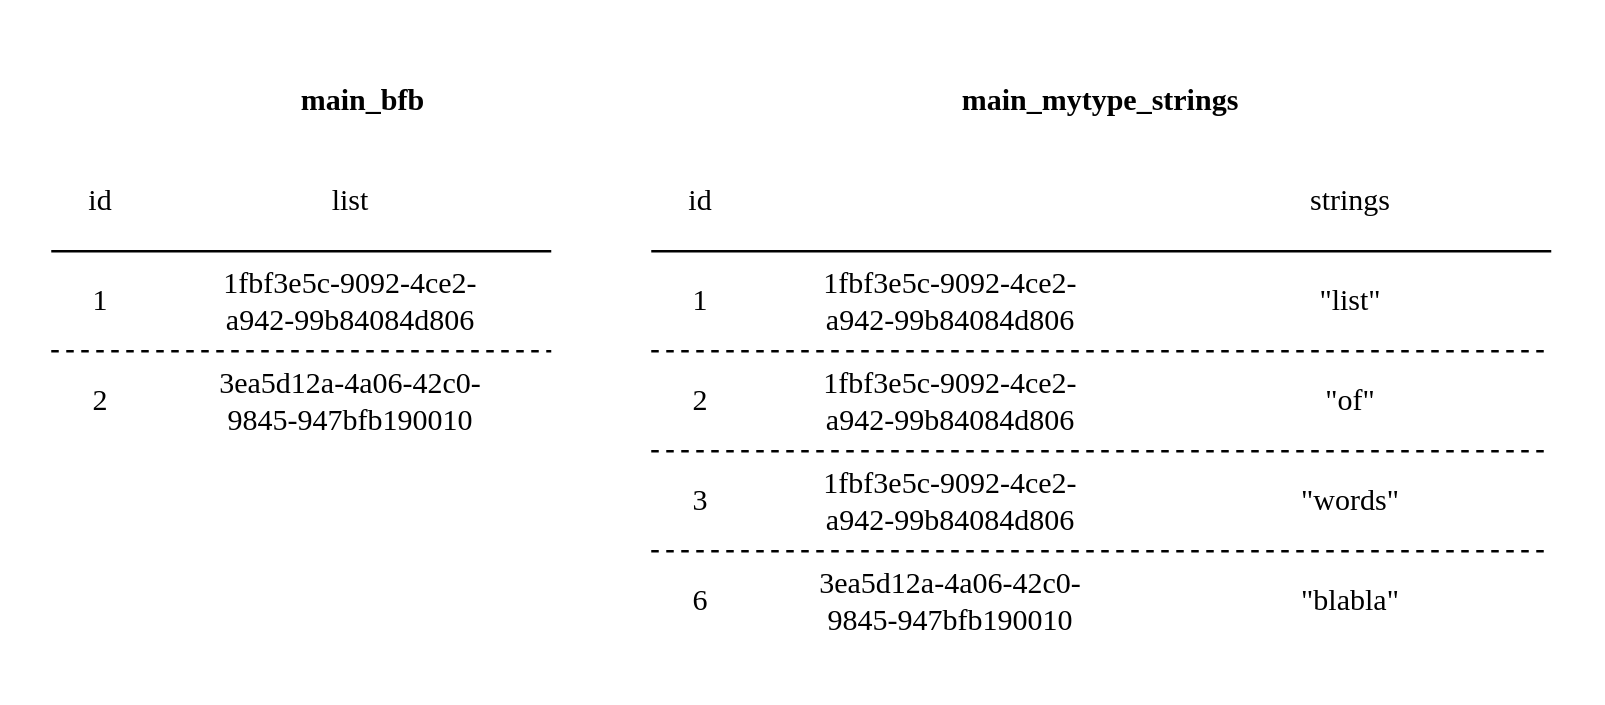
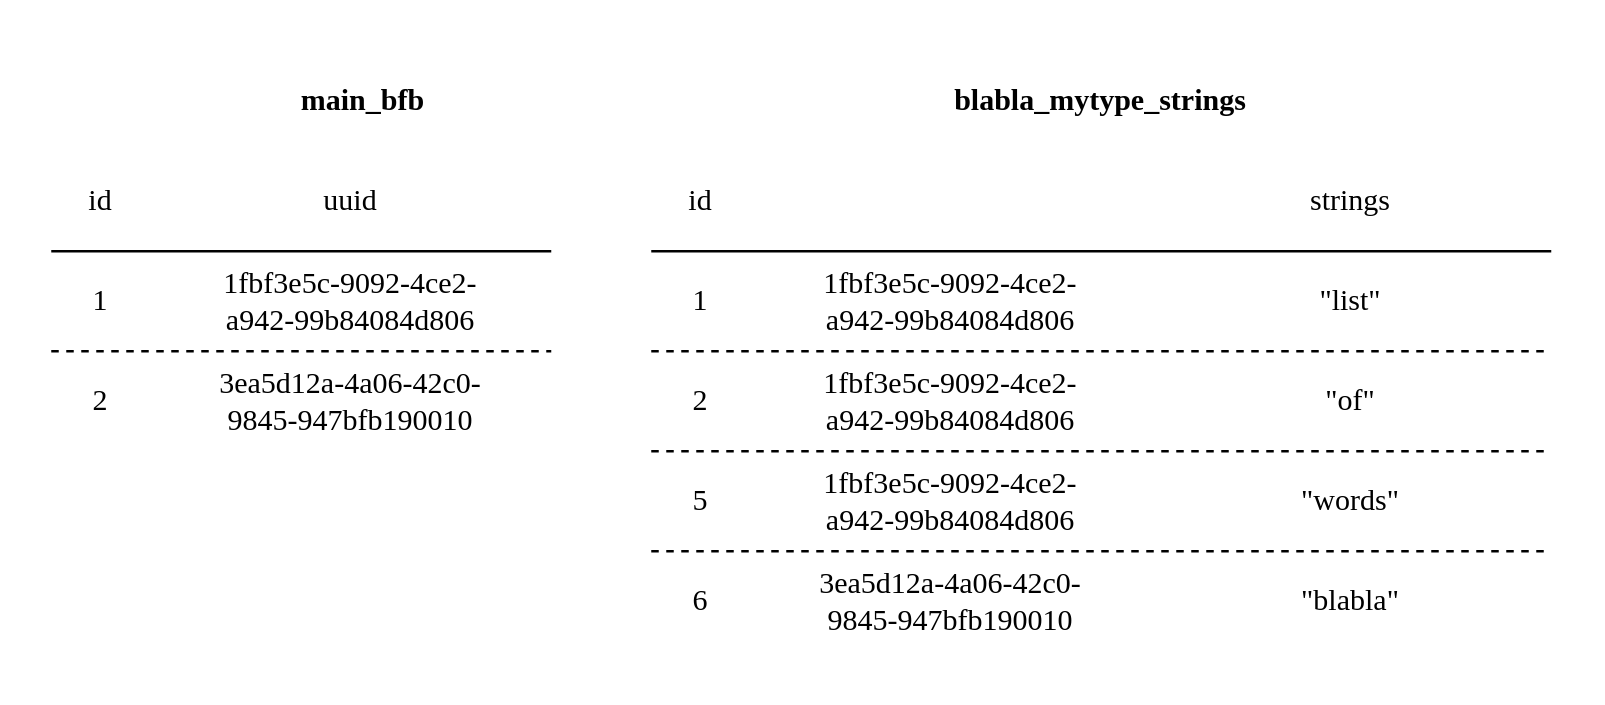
  <mxCell id="0" />
  <mxCell id="1" parent="0" />
  <mxCell id="2" value="id" style="rounded=0;whiteSpace=wrap;html=1;fontFamily=Lucida Console;fillColor=none;strokeColor=none;" parent="1" vertex="1"><mxGeometry y="60" width="40" height="40" as="geometry" x="20" /></mxCell>
- <mxCell id="3" value="list" style="rounded=0;whiteSpace=wrap;html=1;fontFamily=Lucida Console;fillColor=none;strokeColor=none;" parent="1" vertex="1"><mxGeometry x="60" y="60" width="160" height="40" as="geometry" /></mxCell>
+ <mxCell id="3" value="uuid" style="rounded=0;whiteSpace=wrap;html=1;fontFamily=Lucida Console;fillColor=none;strokeColor=none;" parent="1" vertex="1"><mxGeometry x="60" y="60" width="160" height="40" as="geometry" /></mxCell>
  <mxCell id="4" value="1fbf3e5c-9092-4ce2-&lt;br&gt;a942-99b84084d806" style="rounded=0;whiteSpace=wrap;html=1;fontFamily=Lucida Console;fillColor=none;strokeColor=none;" parent="1" vertex="1"><mxGeometry x="60" y="100" width="160" height="40" as="geometry" /></mxCell>
  <mxCell id="5" value="1" style="rounded=0;whiteSpace=wrap;html=1;fontFamily=Lucida Console;fillColor=none;strokeColor=none;" parent="1" vertex="1"><mxGeometry y="100" width="40" height="40" as="geometry" x="20" /></mxCell>
  <mxCell id="6" value="2" style="rounded=0;whiteSpace=wrap;html=1;fontFamily=Lucida Console;fillColor=none;strokeColor=none;" parent="1" vertex="1"><mxGeometry y="140" width="40" height="40" as="geometry" x="20" /></mxCell>
  <mxCell id="7" value="3ea5d12a-4a06-42c0-&lt;br&gt;9845-947bfb190010" style="rounded=0;whiteSpace=wrap;html=1;fontFamily=Lucida Console;fillColor=none;strokeColor=none;" parent="1" vertex="1"><mxGeometry x="60" y="140" width="160" height="40" as="geometry" /></mxCell>
  <mxCell id="8" value="" style="endArrow=none;dashed=1;html=1;fontFamily=Lucida Console;" parent="1" edge="1"><mxGeometry width="50" height="50" relative="1" as="geometry"><mxPoint y="140" as="sourcePoint" x="20" /><mxPoint x="220" y="140" as="targetPoint" /></mxGeometry></mxCell>
  <mxCell id="9" value="" style="endArrow=none;html=1;fontFamily=Lucida Console;" parent="1" edge="1"><mxGeometry width="50" height="50" relative="1" as="geometry"><mxPoint y="100" as="sourcePoint" x="20" /><mxPoint x="220" y="100" as="targetPoint" /></mxGeometry></mxCell>
  <mxCell id="10" value="main_bfb" style="rounded=0;whiteSpace=wrap;html=1;fontFamily=Lucida Console;fillColor=none;strokeColor=none;align=center;fontStyle=1" parent="1" vertex="1"><mxGeometry width="250" height="40" as="geometry" x="20" y="20" /></mxCell>
  <mxCell id="11" value="id" style="rounded=0;whiteSpace=wrap;html=1;fontFamily=Lucida Console;fillColor=none;strokeColor=none;" parent="1" vertex="1"><mxGeometry x="260" y="60" width="40" height="40" as="geometry" /></mxCell>
  <mxCell id="12" value="strings" style="rounded=0;whiteSpace=wrap;html=1;fontFamily=Lucida Console;fillColor=none;strokeColor=none;" parent="1" vertex="1"><mxGeometry x="460" y="60" width="160" height="40" as="geometry" /></mxCell>
  <mxCell id="13" value="1fbf3e5c-9092-4ce2-&lt;br&gt;a942-99b84084d806" style="rounded=0;whiteSpace=wrap;html=1;fontFamily=Lucida Console;fillColor=none;strokeColor=none;" parent="1" vertex="1"><mxGeometry x="300" y="100" width="160" height="40" as="geometry" /></mxCell>
  <mxCell id="14" value="1" style="rounded=0;whiteSpace=wrap;html=1;fontFamily=Lucida Console;fillColor=none;strokeColor=none;" parent="1" vertex="1"><mxGeometry x="260" y="100" width="40" height="40" as="geometry" /></mxCell>
  <mxCell id="15" value="2" style="rounded=0;whiteSpace=wrap;html=1;fontFamily=Lucida Console;fillColor=none;strokeColor=none;" parent="1" vertex="1"><mxGeometry x="260" y="140" width="40" height="40" as="geometry" /></mxCell>
- <mxCell id="16" value="3" style="rounded=0;whiteSpace=wrap;html=1;fontFamily=Lucida Console;fillColor=none;strokeColor=none;" parent="1" vertex="1"><mxGeometry x="260" y="180" width="40" height="40" as="geometry" /></mxCell>
+ <mxCell id="16" value="5" style="rounded=0;whiteSpace=wrap;html=1;fontFamily=Lucida Console;fillColor=none;strokeColor=none;" parent="1" vertex="1"><mxGeometry x="260" y="180" width="40" height="40" as="geometry" /></mxCell>
  <mxCell id="17" value="6" style="rounded=0;whiteSpace=wrap;html=1;fontFamily=Lucida Console;fillColor=none;strokeColor=none;" parent="1" vertex="1"><mxGeometry x="260" y="220" width="40" height="40" as="geometry" /></mxCell>
  <mxCell id="18" value="1fbf3e5c-9092-4ce2-&lt;br&gt;a942-99b84084d806" style="rounded=0;whiteSpace=wrap;html=1;fontFamily=Lucida Console;fillColor=none;strokeColor=none;" parent="1" vertex="1"><mxGeometry x="300" y="140" width="160" height="40" as="geometry" /></mxCell>
  <mxCell id="19" value="1fbf3e5c-9092-4ce2-&lt;br&gt;a942-99b84084d806" style="rounded=0;whiteSpace=wrap;html=1;fontFamily=Lucida Console;fillColor=none;strokeColor=none;" parent="1" vertex="1"><mxGeometry x="300" y="180" width="160" height="40" as="geometry" /></mxCell>
  <mxCell id="20" value="3ea5d12a-4a06-42c0-&lt;br&gt;9845-947bfb190010" style="rounded=0;whiteSpace=wrap;html=1;fontFamily=Lucida Console;fillColor=none;strokeColor=none;" parent="1" vertex="1"><mxGeometry x="300" y="220" width="160" height="40" as="geometry" /></mxCell>
  <mxCell id="21" value="&quot;list&quot;" style="rounded=0;whiteSpace=wrap;html=1;fontFamily=Lucida Console;fillColor=none;strokeColor=none;" parent="1" vertex="1"><mxGeometry x="460" y="100" width="160" height="40" as="geometry" /></mxCell>
  <mxCell id="22" value="&quot;of&quot;" style="rounded=0;whiteSpace=wrap;html=1;fontFamily=Lucida Console;fillColor=none;strokeColor=none;" parent="1" vertex="1"><mxGeometry x="460" y="140" width="160" height="40" as="geometry" /></mxCell>
  <mxCell id="23" value="&quot;words&quot;" style="rounded=0;whiteSpace=wrap;html=1;fontFamily=Lucida Console;fillColor=none;strokeColor=none;" parent="1" vertex="1"><mxGeometry x="460" y="180" width="160" height="40" as="geometry" /></mxCell>
  <mxCell id="24" value="&quot;blabla&quot;" style="rounded=0;whiteSpace=wrap;html=1;fontFamily=Lucida Console;fillColor=none;strokeColor=none;" parent="1" vertex="1"><mxGeometry x="460" y="220" width="160" height="40" as="geometry" /></mxCell>
  <mxCell id="25" value="" style="endArrow=none;dashed=1;html=1;fontFamily=Lucida Console;" parent="1" edge="1"><mxGeometry width="50" height="50" relative="1" as="geometry"><mxPoint x="260" y="220" as="sourcePoint" /><mxPoint x="620" y="220" as="targetPoint" /></mxGeometry></mxCell>
  <mxCell id="26" value="" style="endArrow=none;dashed=1;html=1;fontFamily=Lucida Console;" parent="1" edge="1"><mxGeometry width="50" height="50" relative="1" as="geometry"><mxPoint x="260" y="140" as="sourcePoint" /><mxPoint x="620" y="140" as="targetPoint" /></mxGeometry></mxCell>
  <mxCell id="27" value="" style="endArrow=none;dashed=1;html=1;fontFamily=Lucida Console;" parent="1" edge="1"><mxGeometry width="50" height="50" relative="1" as="geometry"><mxPoint x="260" y="180" as="sourcePoint" /><mxPoint x="620" y="180" as="targetPoint" /></mxGeometry></mxCell>
  <mxCell id="28" value="" style="endArrow=none;html=1;fontFamily=Lucida Console;" parent="1" edge="1"><mxGeometry width="50" height="50" relative="1" as="geometry"><mxPoint x="260" y="100" as="sourcePoint" /><mxPoint x="620" y="100" as="targetPoint" /></mxGeometry></mxCell>
- <mxCell id="29" value="main_mytype_strings" style="rounded=0;whiteSpace=wrap;html=1;fontFamily=Lucida Console;fillColor=none;strokeColor=none;align=center;fontStyle=1" parent="1" vertex="1"><mxGeometry x="260" width="360" height="40" as="geometry" y="20" /></mxCell>
+ <mxCell id="29" value="blabla_mytype_strings" style="rounded=0;whiteSpace=wrap;html=1;fontFamily=Lucida Console;fillColor=none;strokeColor=none;align=center;fontStyle=1" parent="1" vertex="1"><mxGeometry x="260" width="360" height="40" as="geometry" y="20" /></mxCell>
